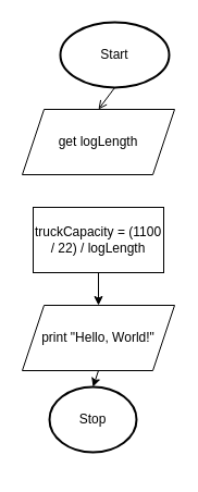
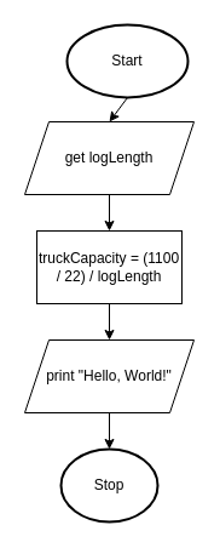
  <mxCell id="0" />
  <mxCell id="1" parent="0" />
- <mxCell id="2" style="edgeStyle=none;html=1;exitX=0.5;exitY=1;exitDx=0;exitDy=0;exitPerimeter=0;entryX=0.5;entryY=0;entryDx=0;entryDy=0;endArrow=open;" edge="1" parent="1" source="3" target="8"><mxGeometry relative="1" as="geometry" /></mxCell>
+ <mxCell id="2" style="edgeStyle=none;html=1;exitX=0.5;exitY=1;exitDx=0;exitDy=0;exitPerimeter=0;entryX=0.5;entryY=0;entryDx=0;entryDy=0;" edge="1" parent="1" source="3" target="8"><mxGeometry relative="1" as="geometry" /></mxCell>
  <mxCell id="3" value="Start" style="strokeWidth=2;html=1;shape=mxgraph.flowchart.start_1;whiteSpace=wrap;" parent="1" vertex="1"><mxGeometry x="55" y="20" width="100" height="60" as="geometry" /></mxCell>
- <mxCell id="4" value="Stop" style="strokeWidth=2;html=1;shape=mxgraph.flowchart.start_1;whiteSpace=wrap;" parent="1" vertex="1"><mxGeometry x="45" y="355" width="80" height="60" as="geometry" /></mxCell>
+ <mxCell id="4" value="Stop" style="strokeWidth=2;html=1;shape=mxgraph.flowchart.start_1;whiteSpace=wrap;" parent="1" vertex="1"><mxGeometry x="50" y="370" width="80" height="60" as="geometry" /></mxCell>
  <mxCell id="5" style="edgeStyle=none;rounded=0;html=1;exitX=0.5;exitY=1;exitDx=0;exitDy=0;entryX=0.5;entryY=0;entryDx=0;entryDy=0;entryPerimeter=0;" parent="1" source="6" target="4" edge="1"><mxGeometry relative="1" as="geometry" /></mxCell>
  <mxCell id="6" value="print &quot;Hello, World!&quot;" style="shape=parallelogram;perimeter=parallelogramPerimeter;whiteSpace=wrap;html=1;fixedSize=1;" parent="1" vertex="1"><mxGeometry x="20" y="280" width="140" height="60" as="geometry" /></mxCell>
+ <mxCell id="7" style="edgeStyle=none;html=1;exitX=0.5;exitY=1;exitDx=0;exitDy=0;entryX=0.5;entryY=0;entryDx=0;entryDy=0;" edge="1" parent="1" source="8" target="10"><mxGeometry relative="1" as="geometry" /></mxCell>
  <mxCell id="8" value="get logLength" style="shape=parallelogram;perimeter=parallelogramPerimeter;whiteSpace=wrap;html=1;fixedSize=1;" vertex="1" parent="1"><mxGeometry x="20" y="100" width="140" height="60" as="geometry" /></mxCell>
  <mxCell id="9" style="edgeStyle=none;html=1;exitX=0.5;exitY=1;exitDx=0;exitDy=0;entryX=0.5;entryY=0;entryDx=0;entryDy=0;" edge="1" parent="1" source="10" target="6"><mxGeometry relative="1" as="geometry" /></mxCell>
  <mxCell id="10" value="&lt;span&gt;truckCapacity = (1100 / 22) / logLength&lt;/span&gt;" style="whiteSpace=wrap;html=1;rounded=0;" vertex="1" parent="1"><mxGeometry x="30" y="190" width="120" height="60" as="geometry" /></mxCell>
